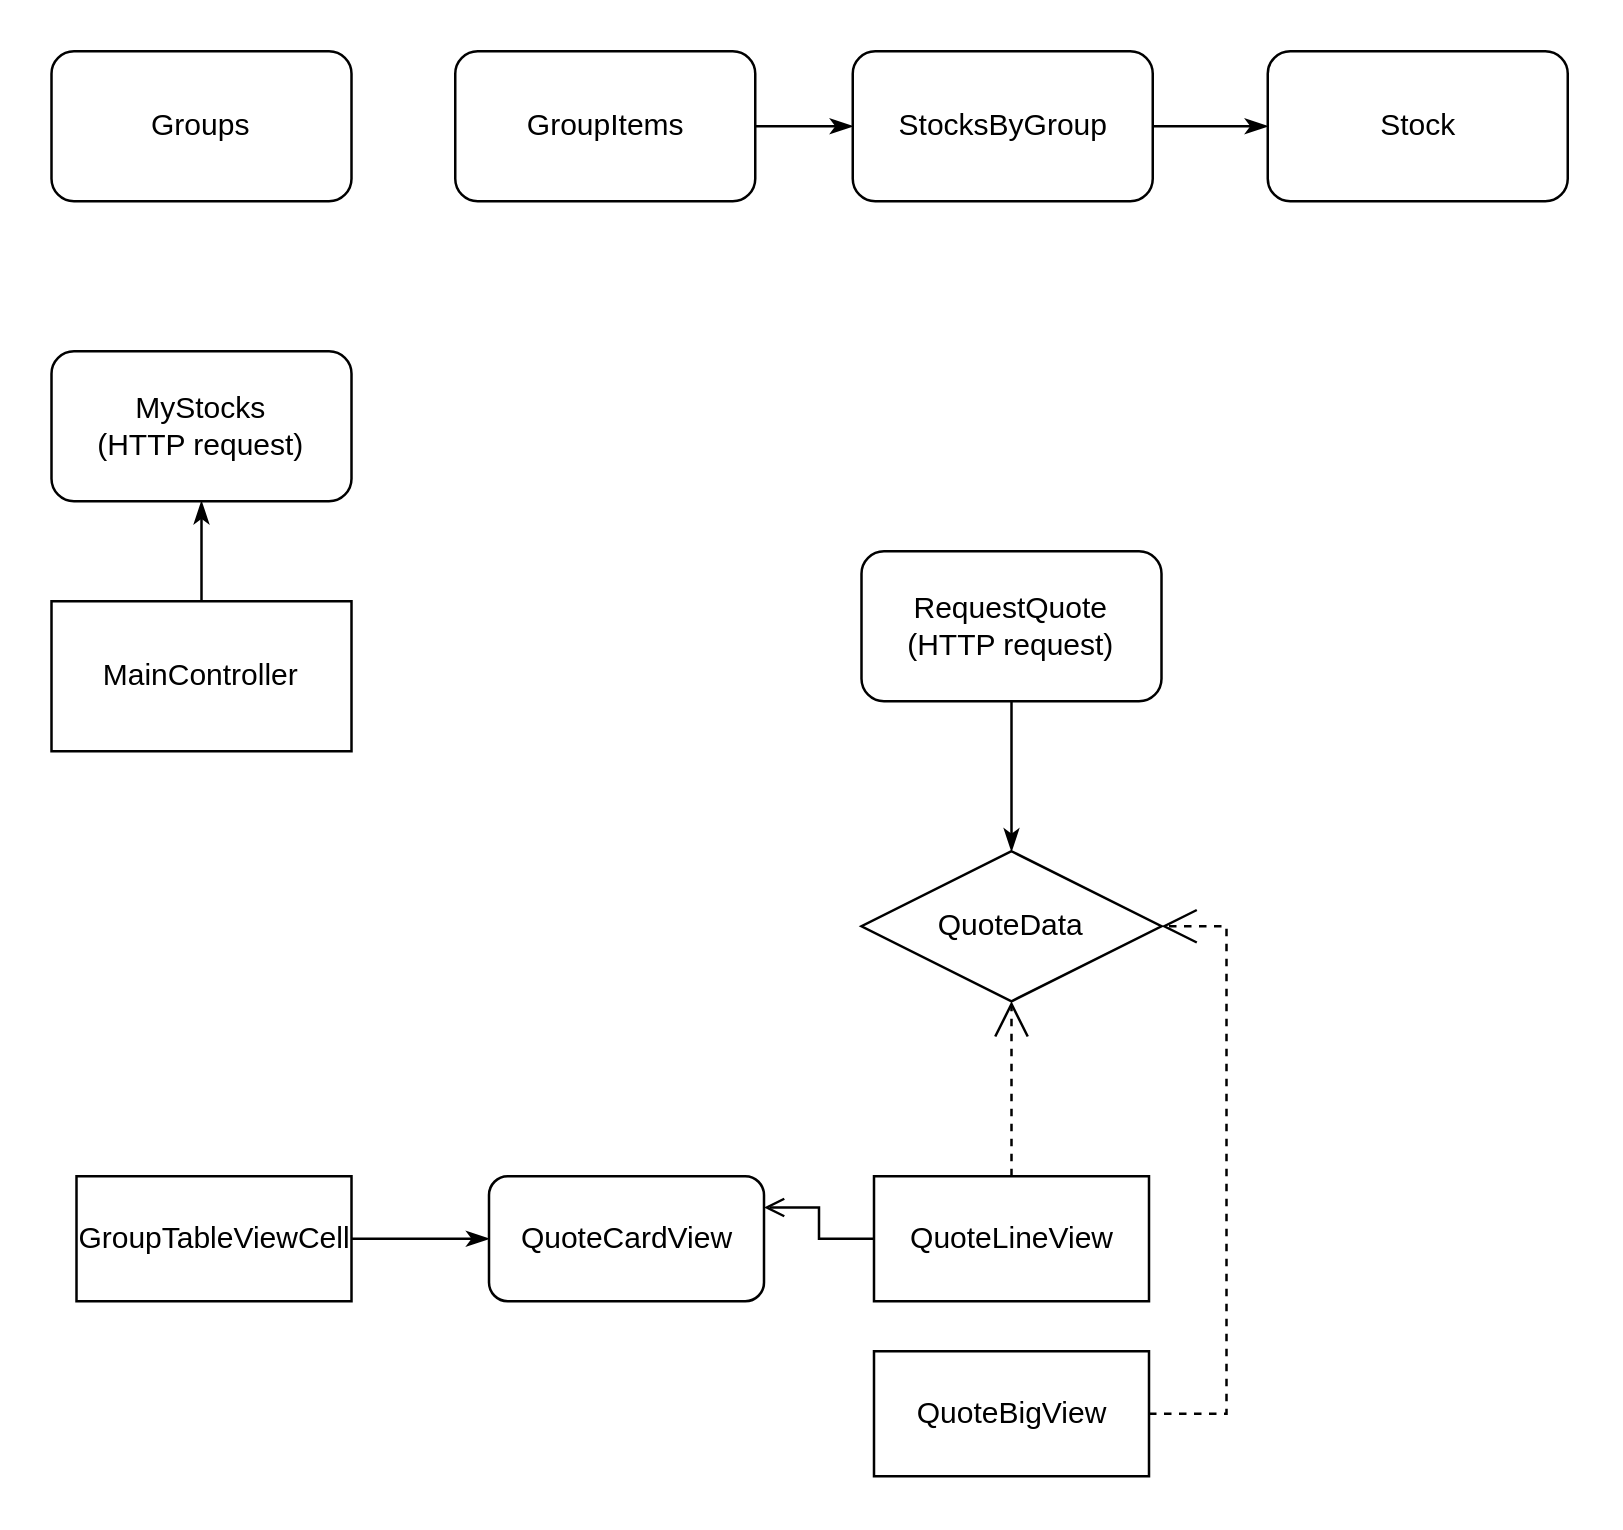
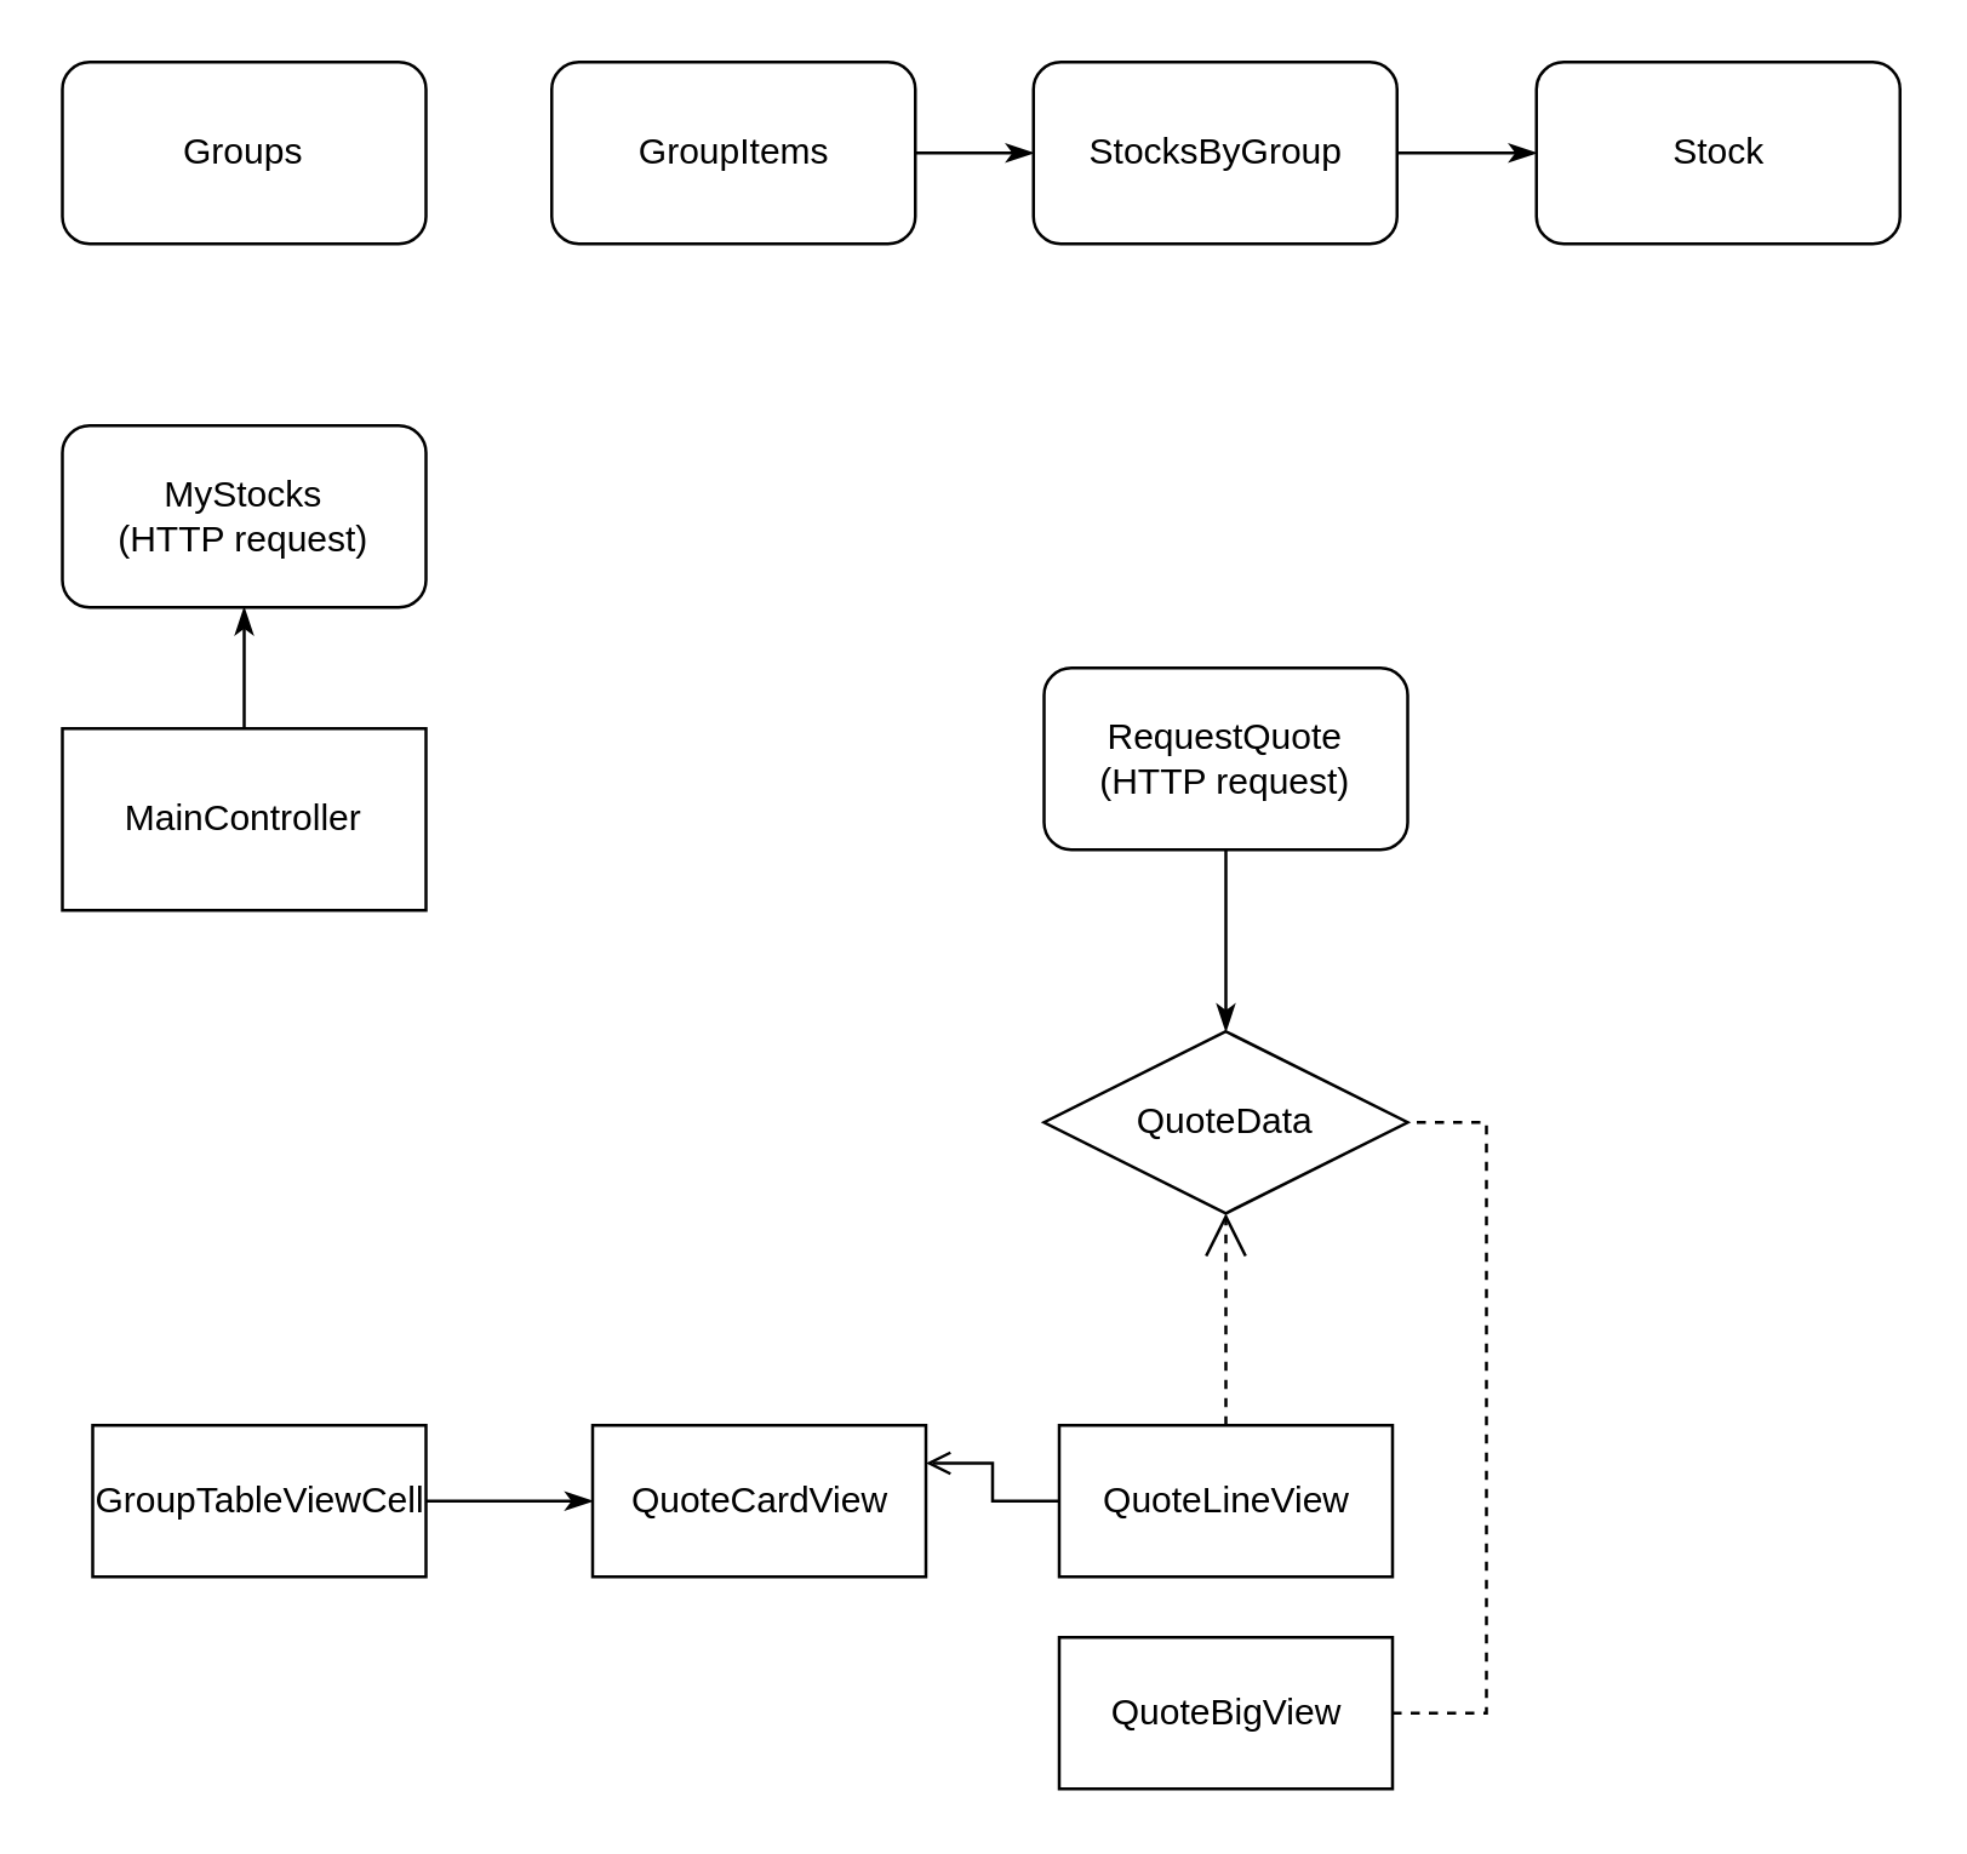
  <mxCell id="0" />
  <mxCell id="1" parent="0" />
  <mxCell id="2" value="" style="edgeStyle=orthogonalEdgeStyle;rounded=0;orthogonalLoop=1;jettySize=auto;html=1;endArrow=classicThin;endFill=1;" edge="1" parent="1" source="3" target="4"><mxGeometry relative="1" as="geometry" /></mxCell>
  <mxCell id="3" value="MainController" style="rounded=0;whiteSpace=wrap;html=1;" vertex="1" parent="1"><mxGeometry x="20" y="240" width="120" height="60" as="geometry" /></mxCell>
  <mxCell id="4" value="MyStocks&lt;br&gt;(HTTP request)" style="rounded=1;whiteSpace=wrap;html=1;" vertex="1" parent="1"><mxGeometry x="20" y="140" width="120" height="60" as="geometry" /></mxCell>
  <mxCell id="5" value="Groups" style="rounded=1;whiteSpace=wrap;html=1;" vertex="1" parent="1"><mxGeometry x="20" y="20" width="120" height="60" as="geometry" /></mxCell>
  <mxCell id="6" value="QuoteData" style="rhombus;whiteSpace=wrap;html=1;" vertex="1" parent="1"><mxGeometry x="344" y="340" width="120" height="60" as="geometry" /></mxCell>
- <mxCell id="7" value="QuoteCardView" style="html=1;rounded=1;" vertex="1" parent="1"><mxGeometry x="195" y="470" width="110" height="50" as="geometry" /></mxCell>
+ <mxCell id="7" value="QuoteCardView" style="html=1;" vertex="1" parent="1"><mxGeometry x="195" y="470" width="110" height="50" as="geometry" /></mxCell>
  <mxCell id="8" value="QuoteBigView" style="html=1;" vertex="1" parent="1"><mxGeometry x="349" y="540" width="110" height="50" as="geometry" /></mxCell>
  <mxCell id="9" value="" style="edgeStyle=orthogonalEdgeStyle;rounded=0;orthogonalLoop=1;jettySize=auto;html=1;endArrow=open;endFill=0;entryX=1;entryY=0.25;entryDx=0;entryDy=0;" edge="1" parent="1" source="10" target="7"><mxGeometry relative="1" as="geometry" /></mxCell>
  <mxCell id="10" value="QuoteLineView" style="html=1;" vertex="1" parent="1"><mxGeometry x="349" y="470" width="110" height="50" as="geometry" /></mxCell>
  <mxCell id="11" value="" style="edgeStyle=orthogonalEdgeStyle;rounded=0;orthogonalLoop=1;jettySize=auto;html=1;endArrow=classicThin;endFill=1;" edge="1" parent="1" source="12" target="7"><mxGeometry relative="1" as="geometry" /></mxCell>
  <mxCell id="12" value="GroupTableViewCell" style="html=1;" vertex="1" parent="1"><mxGeometry x="30" y="470" width="110" height="50" as="geometry" /></mxCell>
  <mxCell id="13" value="" style="endArrow=open;endFill=1;endSize=12;html=1;rounded=0;entryX=0.5;entryY=1;entryDx=0;entryDy=0;exitX=0.5;exitY=0;exitDx=0;exitDy=0;dashed=1;" edge="1" parent="1" source="10" target="6"><mxGeometry width="160" relative="1" as="geometry"><mxPoint x="440" y="370" as="sourcePoint" /><mxPoint x="600" y="370" as="targetPoint" /></mxGeometry></mxCell>
- <mxCell id="14" value="" style="endArrow=open;endFill=1;endSize=12;html=1;rounded=0;entryX=1;entryY=0.5;entryDx=0;entryDy=0;exitX=1;exitY=0.5;exitDx=0;exitDy=0;dashed=1;" edge="1" parent="1" source="8" target="6"><mxGeometry width="160" relative="1" as="geometry"><mxPoint x="409" y="350" as="sourcePoint" /><mxPoint x="409" y="280" as="targetPoint" /><Array as="points"><mxPoint x="490" y="565" /><mxPoint x="490" y="370" /></Array></mxGeometry></mxCell>
+ <mxCell id="14" value="" style="endArrow=none;endFill=1;endSize=12;html=1;rounded=0;entryX=1;entryY=0.5;entryDx=0;entryDy=0;exitX=1;exitY=0.5;exitDx=0;exitDy=0;dashed=1;" edge="1" parent="1" source="8" target="6"><mxGeometry width="160" relative="1" as="geometry"><mxPoint x="409" y="350" as="sourcePoint" /><mxPoint x="409" y="280" as="targetPoint" /><Array as="points"><mxPoint x="490" y="565" /><mxPoint x="490" y="370" /></Array></mxGeometry></mxCell>
  <mxCell id="15" value="" style="edgeStyle=orthogonalEdgeStyle;rounded=0;orthogonalLoop=1;jettySize=auto;html=1;endArrow=classicThin;endFill=1;" edge="1" parent="1" source="16" target="18"><mxGeometry relative="1" as="geometry" /></mxCell>
  <mxCell id="16" value="GroupItems" style="rounded=1;whiteSpace=wrap;html=1;" vertex="1" parent="1"><mxGeometry x="181.5" y="20" width="120" height="60" as="geometry" /></mxCell>
  <mxCell id="17" value="" style="edgeStyle=orthogonalEdgeStyle;rounded=0;orthogonalLoop=1;jettySize=auto;html=1;endArrow=classicThin;endFill=1;" edge="1" parent="1" source="18" target="19"><mxGeometry relative="1" as="geometry" /></mxCell>
  <mxCell id="18" value="StocksByGroup" style="rounded=1;whiteSpace=wrap;html=1;" vertex="1" parent="1"><mxGeometry x="340.5" y="20" width="120" height="60" as="geometry" /></mxCell>
  <mxCell id="19" value="Stock" style="rounded=1;whiteSpace=wrap;html=1;" vertex="1" parent="1"><mxGeometry x="506.5" y="20" width="120" height="60" as="geometry" /></mxCell>
  <mxCell id="20" value="" style="edgeStyle=orthogonalEdgeStyle;rounded=0;orthogonalLoop=1;jettySize=auto;html=1;endArrow=classicThin;endFill=1;" edge="1" parent="1" source="21" target="6"><mxGeometry relative="1" as="geometry" /></mxCell>
  <mxCell id="21" value="RequestQuote&lt;br&gt;(HTTP request)" style="rounded=1;whiteSpace=wrap;html=1;" vertex="1" parent="1"><mxGeometry x="344" y="220" width="120" height="60" as="geometry" /></mxCell>
